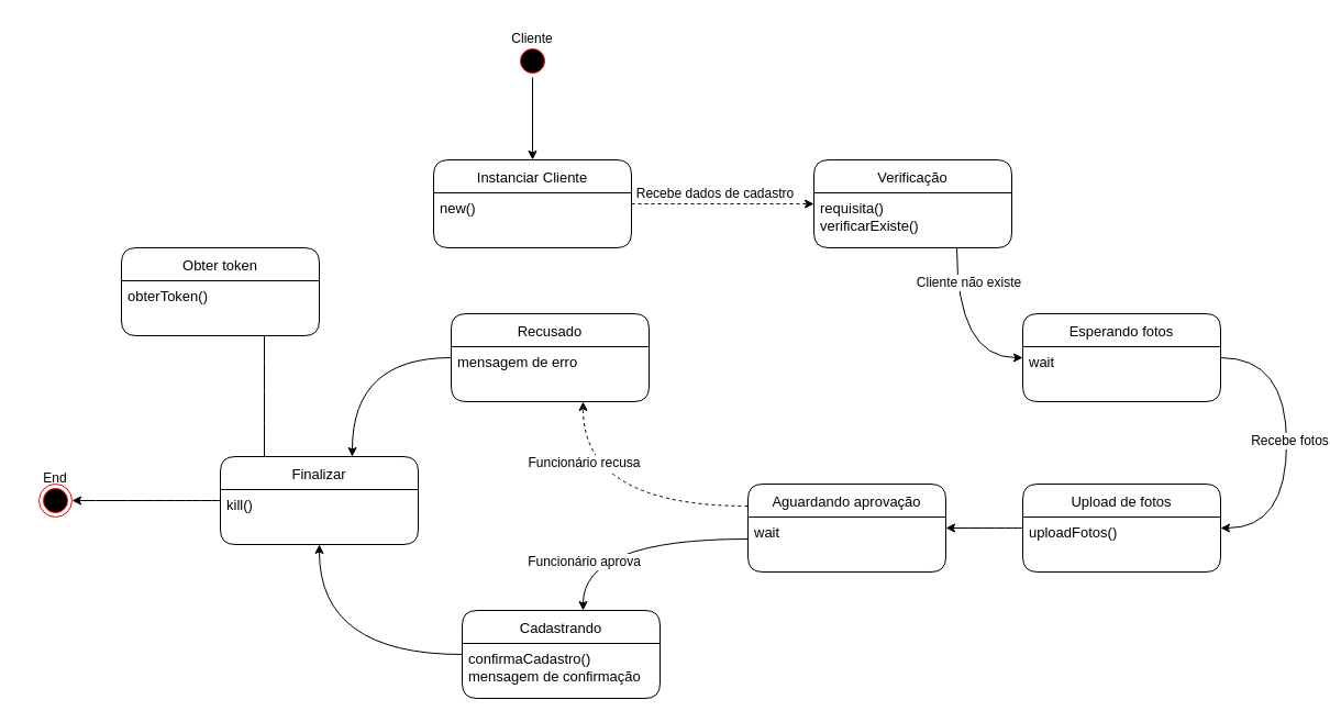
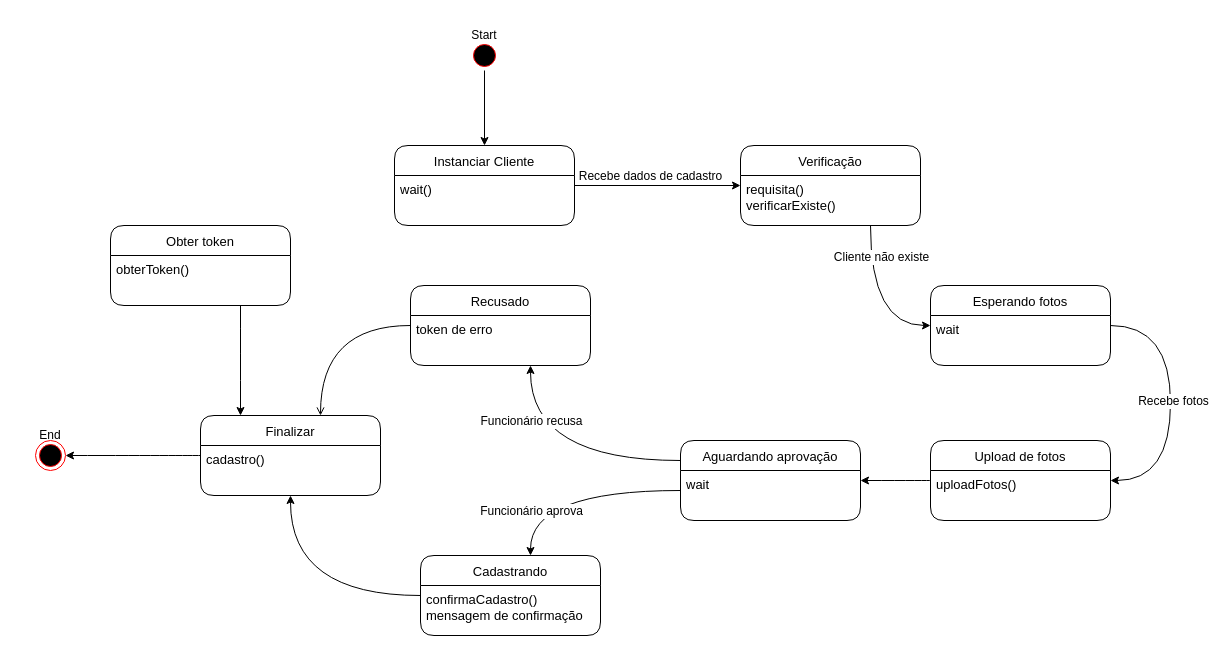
  <mxCell id="0" />
  <mxCell id="1" parent="0" />
- <mxCell id="2" style="edgeStyle=orthogonalEdgeStyle;rounded=0;orthogonalLoop=1;jettySize=auto;html=1;fontSize=12;dashed=1;" edge="1" parent="1" source="4" target="15"><mxGeometry relative="1" as="geometry"><mxPoint x="600" y="245" as="targetPoint" /></mxGeometry></mxCell>
+ <mxCell id="2" style="edgeStyle=orthogonalEdgeStyle;rounded=0;orthogonalLoop=1;jettySize=auto;html=1;fontSize=12;" edge="1" parent="1" source="4" target="15"><mxGeometry relative="1" as="geometry"><mxPoint x="600" y="245" as="targetPoint" /></mxGeometry></mxCell>
  <mxCell id="3" value="Recebe dados de cadastro" style="edgeLabel;html=1;align=center;verticalAlign=middle;resizable=0;points=[];fontSize=12;" vertex="1" connectable="0" parent="2"><mxGeometry x="0.196" y="-1" relative="1" as="geometry"><mxPoint x="-24" y="-11" as="offset" /></mxGeometry></mxCell>
  <mxCell id="4" value="Instanciar Cliente" style="swimlane;fontStyle=0;childLayout=stackLayout;horizontal=1;startSize=30;horizontalStack=0;resizeParent=1;resizeParentMax=0;resizeLast=0;collapsible=1;marginBottom=0;rounded=1;fontSize=13;" vertex="1" parent="1"><mxGeometry x="394" y="145" width="180" height="80" as="geometry" /></mxCell>
- <mxCell id="5" value="new()" style="text;strokeColor=none;fillColor=none;align=left;verticalAlign=top;spacingLeft=4;spacingRight=4;overflow=hidden;points=[[0,0.5],[1,0.5]];portConstraint=eastwest;rotatable=0;fontSize=13;" vertex="1" parent="4"><mxGeometry y="30" width="180" height="50" as="geometry" /></mxCell>
+ <mxCell id="5" value="wait()" style="text;strokeColor=none;fillColor=none;align=left;verticalAlign=top;spacingLeft=4;spacingRight=4;overflow=hidden;points=[[0,0.5],[1,0.5]];portConstraint=eastwest;rotatable=0;fontSize=13;" vertex="1" parent="4"><mxGeometry y="30" width="180" height="50" as="geometry" /></mxCell>
  <mxCell id="6" value="" style="group" vertex="1" connectable="0" parent="1"><mxGeometry x="454" y="20" width="60" height="50" as="geometry" /></mxCell>
  <mxCell id="7" value="" style="ellipse;html=1;shape=startState;fillColor=#000000;strokeColor=#ff0000;rounded=1;" vertex="1" parent="6"><mxGeometry x="15" y="20" width="30" height="30" as="geometry" /></mxCell>
- <mxCell id="8" value="Cliente" style="text;html=1;strokeColor=none;fillColor=none;align=center;verticalAlign=middle;whiteSpace=wrap;rounded=0;" vertex="1" parent="6"><mxGeometry width="60" height="30" as="geometry" /></mxCell>
+ <mxCell id="8" value="Start" style="text;html=1;strokeColor=none;fillColor=none;align=center;verticalAlign=middle;whiteSpace=wrap;rounded=0;" vertex="1" parent="6"><mxGeometry width="60" height="30" as="geometry" /></mxCell>
  <mxCell id="9" value="" style="group" vertex="1" connectable="0" parent="1"><mxGeometry x="20" y="420" width="60" height="50" as="geometry" /></mxCell>
  <mxCell id="10" value="" style="ellipse;html=1;shape=endState;fillColor=#000000;strokeColor=#ff0000;rounded=1;" vertex="1" parent="9"><mxGeometry x="15" y="20" width="30" height="30" as="geometry" /></mxCell>
  <mxCell id="11" value="End" style="text;html=1;strokeColor=none;fillColor=none;align=center;verticalAlign=middle;whiteSpace=wrap;rounded=0;" vertex="1" parent="9"><mxGeometry width="60" height="30" as="geometry" /></mxCell>
  <mxCell id="12" style="edgeStyle=orthogonalEdgeStyle;rounded=0;orthogonalLoop=1;jettySize=auto;html=1;" edge="1" parent="1" source="7" target="4"><mxGeometry relative="1" as="geometry" /></mxCell>
  <mxCell id="13" style="edgeStyle=orthogonalEdgeStyle;curved=1;rounded=0;orthogonalLoop=1;jettySize=auto;html=1;fontSize=12;" edge="1" parent="1" source="15" target="22"><mxGeometry relative="1" as="geometry"><Array as="points"><mxPoint x="870" y="325" /></Array></mxGeometry></mxCell>
  <mxCell id="14" value="Cliente não existe" style="edgeLabel;html=1;align=center;verticalAlign=middle;resizable=0;points=[];fontSize=12;" vertex="1" connectable="0" parent="13"><mxGeometry x="-0.526" y="-9" relative="1" as="geometry"><mxPoint x="19" y="-7" as="offset" /></mxGeometry></mxCell>
  <mxCell id="15" value="Verificação" style="swimlane;fontStyle=0;childLayout=stackLayout;horizontal=1;startSize=30;horizontalStack=0;resizeParent=1;resizeParentMax=0;resizeLast=0;collapsible=1;marginBottom=0;rounded=1;fontSize=13;" vertex="1" parent="1"><mxGeometry x="740" y="145" width="180" height="80" as="geometry" /></mxCell>
  <mxCell id="16" value="requisita()&#10;verificarExiste()" style="text;strokeColor=none;fillColor=none;align=left;verticalAlign=top;spacingLeft=4;spacingRight=4;overflow=hidden;points=[[0,0.5],[1,0.5]];portConstraint=eastwest;rotatable=0;fontSize=13;" vertex="1" parent="15"><mxGeometry y="30" width="180" height="50" as="geometry" /></mxCell>
- <mxCell id="17" style="edgeStyle=orthogonalEdgeStyle;curved=1;rounded=0;orthogonalLoop=1;jettySize=auto;html=1;fontSize=12;" edge="1" parent="1" source="18" target="35"><mxGeometry relative="1" as="geometry"><Array as="points"><mxPoint x="320" y="325" /></Array></mxGeometry></mxCell>
+ <mxCell id="17" style="edgeStyle=orthogonalEdgeStyle;curved=1;rounded=0;orthogonalLoop=1;jettySize=auto;html=1;fontSize=12;endArrow=open;" edge="1" parent="1" source="18" target="35"><mxGeometry relative="1" as="geometry"><Array as="points"><mxPoint x="320" y="325" /></Array></mxGeometry></mxCell>
  <mxCell id="18" value="Recusado" style="swimlane;fontStyle=0;childLayout=stackLayout;horizontal=1;startSize=30;horizontalStack=0;resizeParent=1;resizeParentMax=0;resizeLast=0;collapsible=1;marginBottom=0;rounded=1;fontSize=13;" vertex="1" parent="1"><mxGeometry x="410" y="285" width="180" height="80" as="geometry" /></mxCell>
- <mxCell id="19" value="mensagem de erro&#10;" style="text;strokeColor=none;fillColor=none;align=left;verticalAlign=top;spacingLeft=4;spacingRight=4;overflow=hidden;points=[[0,0.5],[1,0.5]];portConstraint=eastwest;rotatable=0;fontSize=13;" vertex="1" parent="18"><mxGeometry y="30" width="180" height="50" as="geometry" /></mxCell>
+ <mxCell id="19" value="token de erro&#10;" style="text;strokeColor=none;fillColor=none;align=left;verticalAlign=top;spacingLeft=4;spacingRight=4;overflow=hidden;points=[[0,0.5],[1,0.5]];portConstraint=eastwest;rotatable=0;fontSize=13;" vertex="1" parent="18"><mxGeometry y="30" width="180" height="50" as="geometry" /></mxCell>
  <mxCell id="20" style="edgeStyle=orthogonalEdgeStyle;rounded=0;orthogonalLoop=1;jettySize=auto;html=1;fontSize=12;curved=1;" edge="1" parent="1" source="22" target="25"><mxGeometry relative="1" as="geometry"><Array as="points"><mxPoint x="1170" y="325" /><mxPoint x="1170" y="480" /></Array></mxGeometry></mxCell>
  <mxCell id="21" value="Recebe fotos" style="edgeLabel;html=1;align=center;verticalAlign=middle;resizable=0;points=[];fontSize=12;" vertex="1" connectable="0" parent="20"><mxGeometry x="-0.119" y="-1" relative="1" as="geometry"><mxPoint x="3" y="14" as="offset" /></mxGeometry></mxCell>
  <mxCell id="22" value="Esperando fotos" style="swimlane;fontStyle=0;childLayout=stackLayout;horizontal=1;startSize=30;horizontalStack=0;resizeParent=1;resizeParentMax=0;resizeLast=0;collapsible=1;marginBottom=0;rounded=1;fontSize=13;" vertex="1" parent="1"><mxGeometry x="930" y="285" width="180" height="80" as="geometry" /></mxCell>
  <mxCell id="23" value="wait" style="text;strokeColor=none;fillColor=none;align=left;verticalAlign=top;spacingLeft=4;spacingRight=4;overflow=hidden;points=[[0,0.5],[1,0.5]];portConstraint=eastwest;rotatable=0;fontSize=13;" vertex="1" parent="22"><mxGeometry y="30" width="180" height="50" as="geometry" /></mxCell>
  <mxCell id="24" style="edgeStyle=orthogonalEdgeStyle;curved=1;rounded=0;orthogonalLoop=1;jettySize=auto;html=1;fontSize=12;" edge="1" parent="1" source="25" target="29"><mxGeometry relative="1" as="geometry" /></mxCell>
  <mxCell id="25" value="Upload de fotos" style="swimlane;fontStyle=0;childLayout=stackLayout;horizontal=1;startSize=30;horizontalStack=0;resizeParent=1;resizeParentMax=0;resizeLast=0;collapsible=1;marginBottom=0;rounded=1;fontSize=13;" vertex="1" parent="1"><mxGeometry x="930" y="440" width="180" height="80" as="geometry" /></mxCell>
  <mxCell id="26" value="uploadFotos()" style="text;strokeColor=none;fillColor=none;align=left;verticalAlign=top;spacingLeft=4;spacingRight=4;overflow=hidden;points=[[0,0.5],[1,0.5]];portConstraint=eastwest;rotatable=0;fontSize=13;" vertex="1" parent="25"><mxGeometry y="30" width="180" height="50" as="geometry" /></mxCell>
- <mxCell id="27" style="edgeStyle=orthogonalEdgeStyle;curved=1;rounded=0;orthogonalLoop=1;jettySize=auto;html=1;fontSize=12;dashed=1;" edge="1" parent="1" source="29" target="18"><mxGeometry relative="1" as="geometry"><Array as="points"><mxPoint x="530" y="460" /></Array></mxGeometry></mxCell>
+ <mxCell id="27" style="edgeStyle=orthogonalEdgeStyle;curved=1;rounded=0;orthogonalLoop=1;jettySize=auto;html=1;fontSize=12;" edge="1" parent="1" source="29" target="18"><mxGeometry relative="1" as="geometry"><Array as="points"><mxPoint x="530" y="460" /></Array></mxGeometry></mxCell>
  <mxCell id="28" value="Funcionário recusa" style="edgeLabel;html=1;align=center;verticalAlign=middle;resizable=0;points=[];fontSize=12;" vertex="1" connectable="0" parent="27"><mxGeometry x="0.319" y="-15" relative="1" as="geometry"><mxPoint x="-15" y="-28" as="offset" /></mxGeometry></mxCell>
  <mxCell id="29" value="Aguardando aprovação" style="swimlane;fontStyle=0;childLayout=stackLayout;horizontal=1;startSize=30;horizontalStack=0;resizeParent=1;resizeParentMax=0;resizeLast=0;collapsible=1;marginBottom=0;rounded=1;fontSize=13;" vertex="1" parent="1"><mxGeometry x="680" y="440" width="180" height="80" as="geometry" /></mxCell>
  <mxCell id="30" value="wait" style="text;strokeColor=none;fillColor=none;align=left;verticalAlign=top;spacingLeft=4;spacingRight=4;overflow=hidden;points=[[0,0.5],[1,0.5]];portConstraint=eastwest;rotatable=0;fontSize=13;" vertex="1" parent="29"><mxGeometry y="30" width="180" height="50" as="geometry" /></mxCell>
  <mxCell id="31" style="edgeStyle=orthogonalEdgeStyle;curved=1;rounded=0;orthogonalLoop=1;jettySize=auto;html=1;fontSize=12;" edge="1" parent="1" source="32" target="35"><mxGeometry relative="1" as="geometry" /></mxCell>
  <mxCell id="32" value="Cadastrando" style="swimlane;fontStyle=0;childLayout=stackLayout;horizontal=1;startSize=30;horizontalStack=0;resizeParent=1;resizeParentMax=0;resizeLast=0;collapsible=1;marginBottom=0;rounded=1;fontSize=13;" vertex="1" parent="1"><mxGeometry x="420" y="555" width="180" height="80" as="geometry" /></mxCell>
  <mxCell id="33" value="confirmaCadastro()&#10;mensagem de confirmação" style="text;strokeColor=none;fillColor=none;align=left;verticalAlign=top;spacingLeft=4;spacingRight=4;overflow=hidden;points=[[0,0.5],[1,0.5]];portConstraint=eastwest;rotatable=0;fontSize=13;" vertex="1" parent="32"><mxGeometry y="30" width="180" height="50" as="geometry" /></mxCell>
  <mxCell id="34" style="edgeStyle=orthogonalEdgeStyle;curved=1;rounded=0;orthogonalLoop=1;jettySize=auto;html=1;fontSize=12;" edge="1" parent="1" source="35" target="10"><mxGeometry relative="1" as="geometry" /></mxCell>
  <mxCell id="35" value="Finalizar" style="swimlane;fontStyle=0;childLayout=stackLayout;horizontal=1;startSize=30;horizontalStack=0;resizeParent=1;resizeParentMax=0;resizeLast=0;collapsible=1;marginBottom=0;rounded=1;fontSize=13;" vertex="1" parent="1"><mxGeometry x="200" y="415" width="180" height="80" as="geometry" /></mxCell>
- <mxCell id="36" value="kill()" style="text;strokeColor=none;fillColor=none;align=left;verticalAlign=top;spacingLeft=4;spacingRight=4;overflow=hidden;points=[[0,0.5],[1,0.5]];portConstraint=eastwest;rotatable=0;fontSize=13;" vertex="1" parent="35"><mxGeometry y="30" width="180" height="50" as="geometry" /></mxCell>
+ <mxCell id="36" value="cadastro()" style="text;strokeColor=none;fillColor=none;align=left;verticalAlign=top;spacingLeft=4;spacingRight=4;overflow=hidden;points=[[0,0.5],[1,0.5]];portConstraint=eastwest;rotatable=0;fontSize=13;" vertex="1" parent="35"><mxGeometry y="30" width="180" height="50" as="geometry" /></mxCell>
  <mxCell id="37" style="edgeStyle=orthogonalEdgeStyle;curved=1;rounded=0;orthogonalLoop=1;jettySize=auto;html=1;fontSize=12;" edge="1" parent="1" source="30" target="32"><mxGeometry relative="1" as="geometry"><Array as="points"><mxPoint x="530" y="490" /></Array></mxGeometry></mxCell>
  <mxCell id="38" value="Funcionário aprova" style="edgeLabel;html=1;align=center;verticalAlign=middle;resizable=0;points=[];fontSize=12;" vertex="1" connectable="0" parent="37"><mxGeometry x="-0.468" y="3" relative="1" as="geometry"><mxPoint x="-93" y="17" as="offset" /></mxGeometry></mxCell>
- <mxCell id="39" style="edgeStyle=orthogonalEdgeStyle;curved=1;rounded=0;orthogonalLoop=1;jettySize=auto;html=1;fontSize=12;endArrow=none;" edge="1" parent="1" source="40" target="35"><mxGeometry relative="1" as="geometry"><Array as="points"><mxPoint x="240" y="350" /><mxPoint x="240" y="350" /></Array></mxGeometry></mxCell>
+ <mxCell id="39" style="edgeStyle=orthogonalEdgeStyle;curved=1;rounded=0;orthogonalLoop=1;jettySize=auto;html=1;fontSize=12;" edge="1" parent="1" source="40" target="35"><mxGeometry relative="1" as="geometry"><Array as="points"><mxPoint x="240" y="350" /><mxPoint x="240" y="350" /></Array></mxGeometry></mxCell>
  <mxCell id="40" value="Obter token" style="swimlane;fontStyle=0;childLayout=stackLayout;horizontal=1;startSize=30;horizontalStack=0;resizeParent=1;resizeParentMax=0;resizeLast=0;collapsible=1;marginBottom=0;rounded=1;fontSize=13;" vertex="1" parent="1"><mxGeometry x="110" y="225" width="180" height="80" as="geometry" /></mxCell>
  <mxCell id="41" value="obterToken()" style="text;strokeColor=none;fillColor=none;align=left;verticalAlign=top;spacingLeft=4;spacingRight=4;overflow=hidden;points=[[0,0.5],[1,0.5]];portConstraint=eastwest;rotatable=0;fontSize=13;" vertex="1" parent="40"><mxGeometry y="30" width="180" height="50" as="geometry" /></mxCell>
